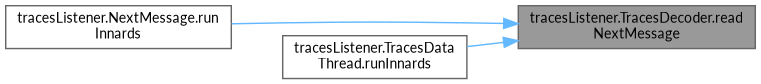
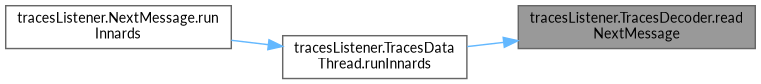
  digraph {
    fontname=Lato
    rankdir=RL
    node [color=grey40 fillcolor=white fontname=Lato fontsize=10 shape=box style=filled]
    edge [color=steelblue1 dir=back fontname=Lato fontsize=10 labelfontname=Helvetica labelfontsize=10 style=solid]
    n1 [color=gray40 fillcolor=grey60 fontcolor=black height=0.2 label="tracesListener.TracesDecoder.read\lNextMessage" width=0.4]
    n2 [height=0.2 label="tracesListener.NextMessage.run\lInnards" width=0.4]
    n3 [height=0.2 label="tracesListener.TracesData\lThread.runInnards" width=0.4]
-   n1 -> n2
+   n3 -> n2
    n1 -> n3
  }
